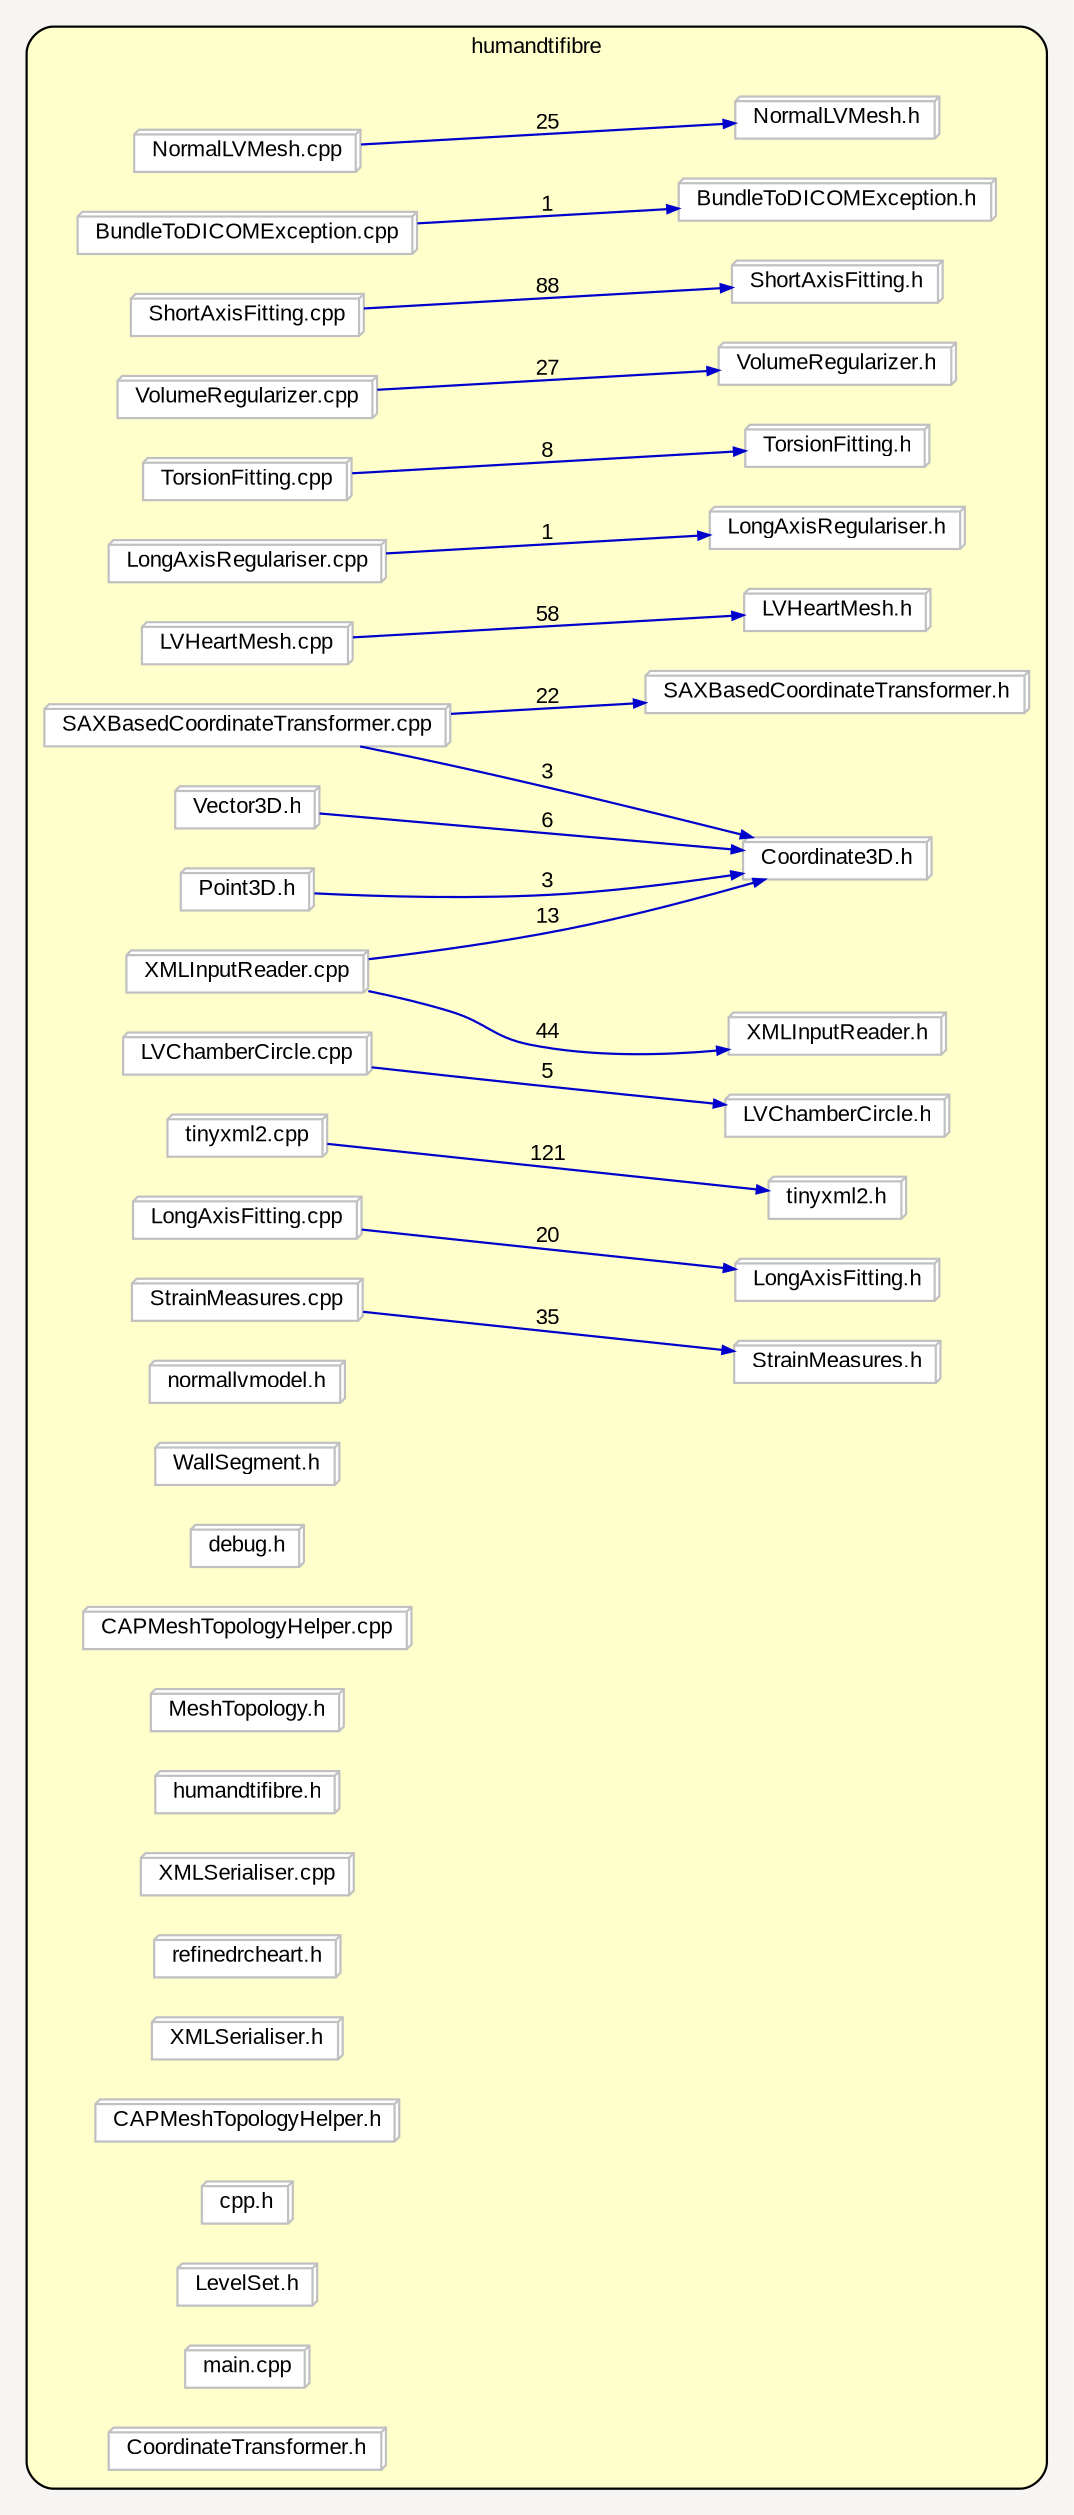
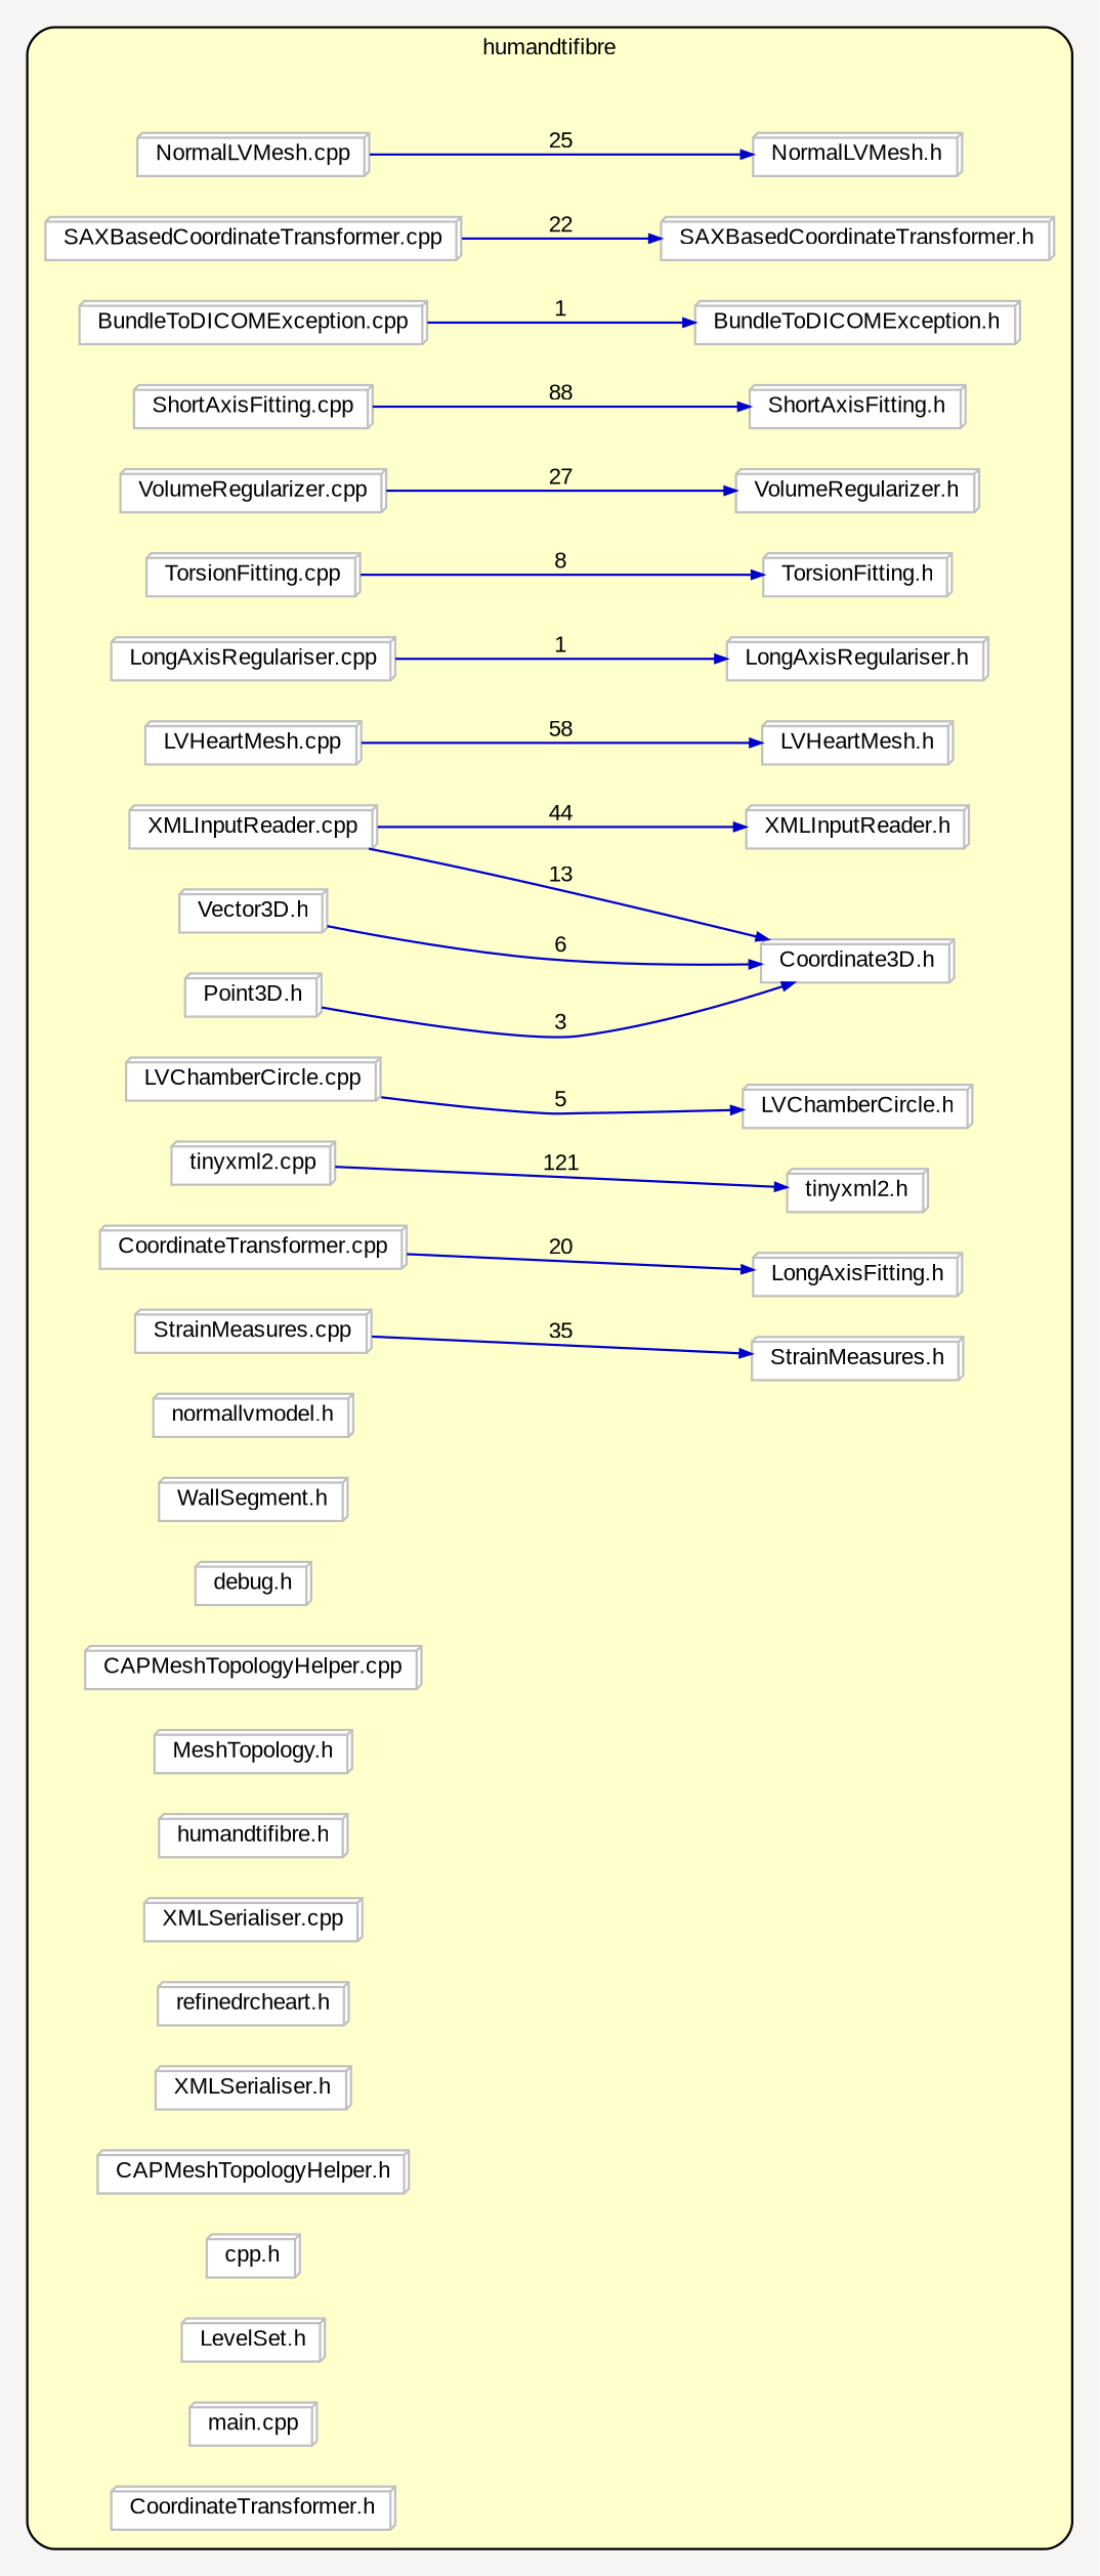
  digraph {
    bgcolor="#F7F5F3"
    compound=true
    fillcolor="#FFFFCC"
    fontname=Arial
    fontsize=10
    pack=true
    packmode=clust
    rankdir=LR
    ranksep=1.0
    style="rounded,filled"
    node [color=grey compound=true fillcolor=white fixedsize=false fontname=Arial fontsize=10 node_initialized=no shape=box3d style=filled]
    edge [arrowhead=normal arrowsize=0.5 arrowtail=none color=blue3 compound=true dir=forward fontcolor=black fontname=Arial fontsize=10]
    __N2 [fixedsize=true height=0.01 shape=none style="invis,none" width=0.347222]
    n2 [height=0.0 label="NormalLVMesh.cpp" width=0.0]
    n3 [height=0.0 label="NormalLVMesh.h" width=0.0]
    n4 [height=0.0 label="SAXBasedCoordinateTransformer.cpp" width=0.0]
    n5 [height=0.0 label="SAXBasedCoordinateTransformer.h" width=0.0]
    n6 [height=0.0 label="Coordinate3D.h" width=0.0]
    n7 [height=0.0 label="BundleToDICOMException.cpp" width=0.0]
    n8 [height=0.0 label="BundleToDICOMException.h" width=0.0]
    n9 [height=0.0 label="ShortAxisFitting.cpp" width=0.0]
    n10 [height=0.0 label="ShortAxisFitting.h" width=0.0]
    n11 [height=0.0 label="VolumeRegularizer.cpp" width=0.0]
    n12 [height=0.0 label="VolumeRegularizer.h" width=0.0]
    n13 [height=0.0 label="TorsionFitting.cpp" width=0.0]
    n14 [height=0.0 label="TorsionFitting.h" width=0.0]
    n15 [height=0.0 label="LongAxisRegulariser.cpp" width=0.0]
    n16 [height=0.0 label="LongAxisRegulariser.h" width=0.0]
    n17 [height=0.0 label="Point3D.h" width=0.0]
    n18 [height=0.0 label="LVHeartMesh.cpp" width=0.0]
    n19 [height=0.0 label="LVHeartMesh.h" width=0.0]
    n20 [height=0.0 label="XMLInputReader.cpp" width=0.0]
    n21 [height=0.0 label="XMLInputReader.h" width=0.0]
    n22 [height=0.0 label="LVChamberCircle.cpp" width=0.0]
    n23 [height=0.0 label="LVChamberCircle.h" width=0.0]
    n24 [height=0.0 label="tinyxml2.cpp" width=0.0]
    n25 [height=0.0 label="tinyxml2.h" width=0.0]
    n26 [height=0.0 label="Vector3D.h" width=0.0]
-   n27 [height=0.0 label="LongAxisFitting.cpp" width=0.0]
+   n27 [height=0.0 label="CoordinateTransformer.cpp" width=0.0]
    n28 [height=0.0 label="LongAxisFitting.h" width=0.0]
    n29 [height=0.0 label="StrainMeasures.cpp" width=0.0]
    n30 [height=0.0 label="StrainMeasures.h" width=0.0]
    n31 [height=0.0 label="normallvmodel.h" width=0.0]
    n32 [height=0.0 label="WallSegment.h" width=0.0]
    n33 [height=0.0 label="debug.h" width=0.0]
    n34 [height=0.0 label="CAPMeshTopologyHelper.cpp" width=0.0]
    n35 [height=0.0 label="MeshTopology.h" width=0.0]
    n36 [height=0.0 label="humandtifibre.h" width=0.0]
    n37 [height=0.0 label="XMLSerialiser.cpp" width=0.0]
    n38 [height=0.0 label="refinedrcheart.h" width=0.0]
    n39 [height=0.0 label="XMLSerialiser.h" width=0.0]
    n40 [height=0.0 label="CAPMeshTopologyHelper.h" width=0.0]
    n41 [height=0.0 label="cpp.h" width=0.0]
    n42 [height=0.0 label="LevelSet.h" width=0.0]
    n43 [height=0.0 label="main.cpp" width=0.0]
    n44 [height=0.0 label="CoordinateTransformer.h" width=0.0]
    subgraph cluster_1 {
      label=humandtifibre
      __N2
      n2
      n3
      n4
      n5
      n6
      n7
      n8
      n9
      n10
      n11
      n12
      n13
      n14
      n15
      n16
      n17
      n18
      n19
      n20
      n21
      n22
      n23
      n24
      n25
      n26
      n27
      n28
      n29
      n30
      n31
      n32
      n33
      n34
      n35
      n36
      n37
      n38
      n39
      n40
      n41
      n42
      n43
      n44
    }
    n2 -> n3 [label=25]
    n4 -> n5 [label=22]
-   n4 -> n6 [label=3]
    n7 -> n8 [label=1]
    n9 -> n10 [label=88]
    n11 -> n12 [label=27]
    n13 -> n14 [label=8]
    n15 -> n16 [label=1]
    n17 -> n6 [label=3]
    n18 -> n19 [label=58]
    n20 -> n6 [label=13]
    n20 -> n21 [label=44]
    n22 -> n23 [label=5]
    n24 -> n25 [label=121]
    n26 -> n6 [label=6]
    n27 -> n28 [label=20]
    n29 -> n30 [label=35]
  }
